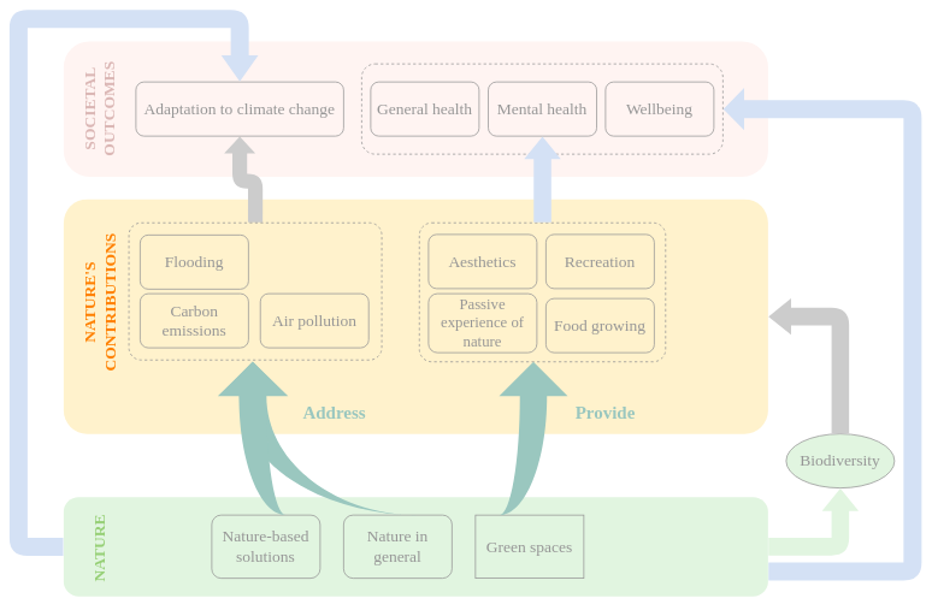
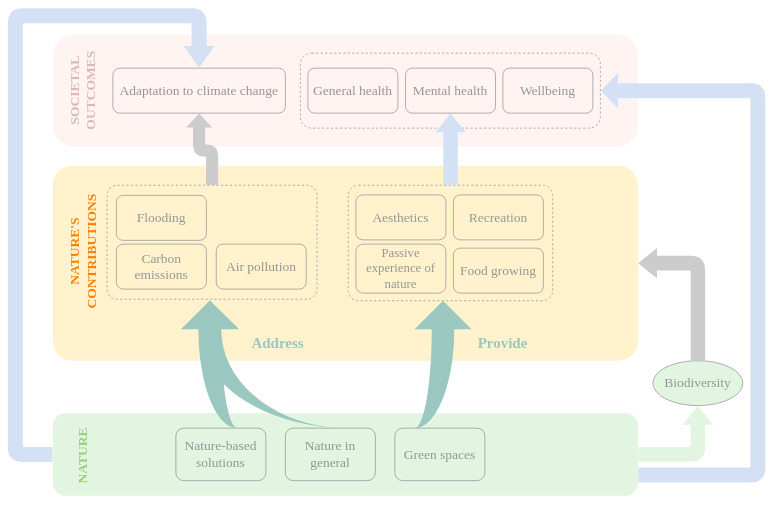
  <mxCell id="0" />
  <mxCell id="1" parent="0" />
  <mxCell id="2" value="" style="rounded=1;whiteSpace=wrap;html=1;fontFamily=CMU Sans Serif;fontSize=18;strokeColor=none;arcSize=19;fillColor=#FFF4F2;" vertex="1" parent="1"><mxGeometry x="70" y="45" width="780" height="150" as="geometry" /></mxCell>
  <mxCell id="3" value="" style="rounded=1;whiteSpace=wrap;html=1;fontFamily=CMU Sans Serif;FType=g;fontSize=16;strokeColor=none;fillColor=#E1F5E0;" vertex="1" parent="1"><mxGeometry x="70" y="550" width="780" height="110" as="geometry" /></mxCell>
  <mxCell id="4" value="" style="rounded=1;whiteSpace=wrap;html=1;fontFamily=CMU Sans Serif;fontSize=18;fillColor=none;strokeColor=#969696;fontColor=#969696;dashed=1;" vertex="1" parent="1"><mxGeometry x="400" y="70" width="400" height="100" as="geometry" /></mxCell>
  <mxCell id="5" value="" style="rounded=1;whiteSpace=wrap;html=1;fontFamily=CMU Sans Serif;fontSize=18;strokeColor=none;fillColor=#FFF2CC;arcSize=10;" vertex="1" parent="1"><mxGeometry x="70" y="220" width="780" height="260" as="geometry" /></mxCell>
  <mxCell id="6" value="" style="rounded=1;whiteSpace=wrap;html=1;fillColor=none;fontFamily=CMU Sans Serif;fontSize=18;arcSize=9;strokeColor=#969696;dashed=1;" vertex="1" parent="1"><mxGeometry x="463.87" y="246.13" width="272.67" height="154" as="geometry" /></mxCell>
  <mxCell id="7" style="edgeStyle=orthogonalEdgeStyle;shape=flexArrow;rounded=1;orthogonalLoop=1;jettySize=auto;html=1;exitX=0.5;exitY=0;exitDx=0;exitDy=0;shadow=0;dashed=1;fillColor=#CCCCCC;fontFamily=CMU Sans Serif;fontSize=18;fontColor=#969696;strokeColor=none;width=16.279;endSize=5.918;endWidth=17.319;entryX=0.5;entryY=1;entryDx=0;entryDy=0;" edge="1" parent="1" source="8" target="22"><mxGeometry relative="1" as="geometry"><Array as="points"><mxPoint x="282" y="200" /><mxPoint x="265" y="200" /></Array></mxGeometry></mxCell>
  <mxCell id="8" value="" style="rounded=1;whiteSpace=wrap;html=1;fillColor=none;fontFamily=CMU Sans Serif;fontSize=18;arcSize=9;strokeColor=#969696;dashed=1;" vertex="1" parent="1"><mxGeometry x="142.25" y="246.13" width="280" height="152" as="geometry" /></mxCell>
  <mxCell id="9" value="Nature in general" style="rounded=1;whiteSpace=wrap;html=1;fontFamily=CMU Sans Serif;FType=g;fontSize=18;fillColor=none;fontColor=#969696;strokeColor=#969696;" vertex="1" parent="1"><mxGeometry x="380" y="570" width="120" height="70" as="geometry" /></mxCell>
- <mxCell id="10" value="Green spaces" style="whiteSpace=wrap;html=1;fontFamily=CMU Sans Serif;FType=g;fontSize=18;fillColor=none;fontColor=#969696;fontStyle=0;strokeColor=#969696;rounded=0;" vertex="1" parent="1"><mxGeometry x="526" y="570" width="120" height="70" as="geometry" /></mxCell>
+ <mxCell id="10" value="Green spaces" style="rounded=1;whiteSpace=wrap;html=1;fontFamily=CMU Sans Serif;FType=g;fontSize=18;fillColor=none;fontColor=#969696;fontStyle=0;strokeColor=#969696;" vertex="1" parent="1"><mxGeometry x="526" y="570" width="120" height="70" as="geometry" /></mxCell>
  <mxCell id="11" value="Nature-based solutions" style="rounded=1;whiteSpace=wrap;html=1;fontFamily=CMU Sans Serif;FType=g;fontSize=18;fillColor=none;fontColor=#969696;strokeColor=#969696;" vertex="1" parent="1"><mxGeometry x="234" y="570" width="120" height="70" as="geometry" /></mxCell>
  <mxCell id="12" value="Flooding" style="rounded=1;whiteSpace=wrap;html=1;fillColor=none;fontFamily=CMU Sans Serif;FType=g;fontSize=18;fontColor=#969696;strokeColor=#969696;" vertex="1" parent="1"><mxGeometry x="154.68" y="259.63" width="120" height="60" as="geometry" /></mxCell>
  <mxCell id="13" value="Air pollution" style="rounded=1;whiteSpace=wrap;html=1;fillColor=none;fontFamily=CMU Sans Serif;FType=g;fontSize=18;fontColor=#969696;strokeColor=#969696;" vertex="1" parent="1"><mxGeometry x="287.81" y="324.63" width="120" height="60" as="geometry" /></mxCell>
  <mxCell id="14" value="Carbon emissions" style="rounded=1;whiteSpace=wrap;html=1;fillColor=none;fontFamily=CMU Sans Serif;FType=g;fontSize=18;fontColor=#969696;strokeColor=#969696;" vertex="1" parent="1"><mxGeometry x="154.68" y="324.63" width="120" height="60" as="geometry" /></mxCell>
  <mxCell id="15" value="Recreation" style="rounded=1;whiteSpace=wrap;html=1;fillColor=none;fontFamily=CMU Sans Serif;FType=g;fontSize=18;fontColor=#969696;strokeColor=#969696;" vertex="1" parent="1"><mxGeometry x="604" y="259" width="120" height="60" as="geometry" /></mxCell>
  <mxCell id="16" value="Passive experience of nature" style="rounded=1;whiteSpace=wrap;html=1;fillColor=none;fontFamily=CMU Sans Serif;FType=g;fontSize=17;fontColor=#969696;strokeColor=#969696;" vertex="1" parent="1"><mxGeometry x="474" y="324.63" width="120" height="65.37" as="geometry" /></mxCell>
  <mxCell id="17" value="Food growing" style="rounded=1;whiteSpace=wrap;html=1;fillColor=none;fontFamily=CMU Sans Serif;FType=g;fontSize=18;fontColor=#969696;strokeColor=#969696;" vertex="1" parent="1"><mxGeometry x="604" y="330" width="120" height="60" as="geometry" /></mxCell>
  <mxCell id="18" value="Aesthetics" style="rounded=1;whiteSpace=wrap;html=1;fillColor=none;fontFamily=CMU Sans Serif;FType=g;fontSize=18;fontColor=#969696;strokeColor=#969696;" vertex="1" parent="1"><mxGeometry x="474" y="259" width="120" height="60" as="geometry" /></mxCell>
  <mxCell id="19" value="Biodiversity" style="ellipse;whiteSpace=wrap;html=1;fontFamily=CMU Sans Serif;FType=g;fontSize=18;fillColor=#E1F5E0;fontColor=#969696;strokeColor=#969696;" vertex="1" parent="1"><mxGeometry x="870" y="480" width="120" height="60" as="geometry" /></mxCell>
  <mxCell id="20" value="Mental health" style="rounded=1;whiteSpace=wrap;html=1;fillColor=none;fontFamily=CMU Sans Serif;FType=g;fontSize=18;strokeColor=#969696;fontColor=#969696;" vertex="1" parent="1"><mxGeometry x="540.2" y="90" width="120" height="60" as="geometry" /></mxCell>
  <mxCell id="21" value="General health" style="rounded=1;whiteSpace=wrap;html=1;fillColor=none;fontFamily=CMU Sans Serif;FType=g;fontSize=18;strokeColor=#969696;fontColor=#969696;" vertex="1" parent="1"><mxGeometry x="410" y="90" width="120" height="60" as="geometry" /></mxCell>
  <mxCell id="22" value="Adaptation to climate change" style="rounded=1;whiteSpace=wrap;html=1;fillColor=none;fontFamily=CMU Sans Serif;FType=g;fontSize=18;strokeColor=#969696;fontColor=#969696;" vertex="1" parent="1"><mxGeometry x="150" y="90" width="230" height="60" as="geometry" /></mxCell>
  <mxCell id="23" value="Address" style="text;html=1;strokeColor=none;fillColor=none;align=center;verticalAlign=middle;whiteSpace=wrap;rounded=0;fontSize=20;fontFamily=CMU Sans Serif;fontStyle=1;fontColor=#9AC7BF;" vertex="1" parent="1"><mxGeometry x="350" y="446.26" width="40" height="20" as="geometry" /></mxCell>
  <mxCell id="24" value="Provide" style="text;html=1;strokeColor=none;fillColor=none;align=center;verticalAlign=middle;whiteSpace=wrap;rounded=0;fontSize=20;fontFamily=CMU Sans Serif;fontStyle=1;fontColor=#9AC7BF;" vertex="1" parent="1"><mxGeometry x="650" y="446.26" width="40" height="20" as="geometry" /></mxCell>
  <mxCell id="25" style="rounded=1;orthogonalLoop=1;jettySize=auto;html=1;exitX=1;exitY=0.75;exitDx=0;exitDy=0;fontFamily=CMU Sans Serif;fontSize=18;shape=flexArrow;edgeStyle=orthogonalEdgeStyle;sketch=0;shadow=0;strokeColor=none;width=20;endSize=7.345;endWidth=26;entryX=1;entryY=0.5;entryDx=0;entryDy=0;fillColor=#D4E1F5;" edge="1" parent="1" source="3" target="4"><mxGeometry relative="1" as="geometry"><mxPoint x="625" y="606.88" as="sourcePoint" /><mxPoint x="930" y="150" as="targetPoint" /><Array as="points"><mxPoint x="1010" y="633" /><mxPoint x="1010" y="120" /></Array></mxGeometry></mxCell>
  <mxCell id="26" value="NATURE'S CONTRIBUTIONS" style="text;html=1;strokeColor=none;fillColor=none;align=center;verticalAlign=middle;whiteSpace=wrap;rounded=0;fontFamily=CMU Sans Serif;fontSize=18;rotation=-90;fontStyle=1;fontColor=#FF8000;" vertex="1" parent="1"><mxGeometry x="90" y="324.63" width="40" height="20" as="geometry" /></mxCell>
  <mxCell id="27" value="NATURE" style="text;html=1;strokeColor=none;fillColor=none;align=center;verticalAlign=middle;whiteSpace=wrap;rounded=0;fontFamily=CMU Sans Serif;fontSize=18;rotation=-90;fontStyle=1;fontColor=#97D077;" vertex="1" parent="1"><mxGeometry x="90" y="596.88" width="40" height="20" as="geometry" /></mxCell>
  <mxCell id="28" value="" style="html=1;shadow=0;dashed=0;align=center;verticalAlign=middle;shape=mxgraph.arrows2.jumpInArrow;dy=15;dx=38;arrowHead=78;fontFamily=CMU Sans Serif;fontSize=18;flipH=1;flipV=1;rotation=90;strokeColor=none;fontColor=#9AC7BF;fillColor=#9AC7BF;" vertex="1" parent="1"><mxGeometry x="267.29" y="373.29" width="170" height="223.43" as="geometry" /></mxCell>
  <mxCell id="29" value="" style="html=1;shadow=0;dashed=0;align=center;verticalAlign=middle;shape=mxgraph.arrows2.jumpInArrow;dy=15;dx=38;arrowHead=78;fontFamily=CMU Sans Serif;fontSize=18;flipH=1;flipV=0;rotation=90;strokeColor=none;fillColor=#9AC7BF;" vertex="1" parent="1"><mxGeometry x="505.17" y="447.03" width="170" height="75.94" as="geometry" /></mxCell>
  <mxCell id="30" value="Wellbeing" style="rounded=1;whiteSpace=wrap;html=1;fillColor=none;fontFamily=CMU Sans Serif;FType=g;fontSize=18;strokeColor=#969696;fontColor=#969696;" vertex="1" parent="1"><mxGeometry x="670" y="90" width="120" height="60" as="geometry" /></mxCell>
  <mxCell id="31" value="" style="html=1;shadow=0;dashed=0;align=center;verticalAlign=middle;shape=mxgraph.arrows2.jumpInArrow;dy=15;dx=38;arrowHead=78;fontFamily=CMU Sans Serif;fontSize=18;flipH=1;flipV=1;rotation=90;strokeColor=none;fontColor=#9AC7BF;fillColor=#9AC7BF;" vertex="1" parent="1"><mxGeometry x="194.12" y="448.13" width="170" height="73.74" as="geometry" /></mxCell>
  <mxCell id="32" style="edgeStyle=orthogonalEdgeStyle;shape=flexArrow;rounded=1;orthogonalLoop=1;jettySize=auto;html=1;exitX=0.5;exitY=0;exitDx=0;exitDy=0;shadow=0;fontFamily=CMU Sans Serif;fontSize=18;strokeColor=none;width=19.444;endSize=8;endWidth=20.154;entryX=0.5;entryY=1;entryDx=0;entryDy=0;fillColor=#D4E1F5;" edge="1" parent="1" source="6" target="20"><mxGeometry relative="1" as="geometry"><mxPoint x="697.3" y="227" as="sourcePoint" /><mxPoint x="570" y="170" as="targetPoint" /><Array as="points"><mxPoint x="600" y="246" /></Array></mxGeometry></mxCell>
  <mxCell id="33" style="edgeStyle=orthogonalEdgeStyle;shape=flexArrow;rounded=1;orthogonalLoop=1;jettySize=auto;html=1;exitX=1;exitY=0.5;exitDx=0;exitDy=0;shadow=0;fontFamily=CMU Sans Serif;fontSize=18;strokeColor=none;width=19.444;endSize=8;endWidth=20.154;fillColor=#E1F5E0;" edge="1" parent="1" source="3" target="19"><mxGeometry relative="1" as="geometry"><mxPoint x="940" y="632" as="sourcePoint" /><mxPoint x="940" y="550" as="targetPoint" /><Array as="points" /></mxGeometry></mxCell>
  <mxCell id="34" style="edgeStyle=orthogonalEdgeStyle;shape=flexArrow;rounded=1;orthogonalLoop=1;jettySize=auto;html=1;exitX=0.5;exitY=0;exitDx=0;exitDy=0;shadow=0;fontFamily=CMU Sans Serif;fontSize=18;strokeColor=none;fillColor=#CCCCCC;width=19.444;endSize=8;endWidth=20.154;entryX=1;entryY=0.5;entryDx=0;entryDy=0;" edge="1" parent="1" source="19" target="5"><mxGeometry relative="1" as="geometry"><mxPoint x="980" y="383" as="sourcePoint" /><mxPoint x="980" y="301" as="targetPoint" /><Array as="points"><mxPoint x="930" y="350" /></Array></mxGeometry></mxCell>
  <mxCell id="35" value="SOCIETAL OUTCOMES" style="text;html=1;strokeColor=none;fillColor=none;align=center;verticalAlign=middle;whiteSpace=wrap;rounded=0;fontFamily=CMU Sans Serif;fontSize=18;rotation=-90;fontStyle=1;fontColor=#DBB7B5;" vertex="1" parent="1"><mxGeometry x="90" y="110" width="40" height="20" as="geometry" /></mxCell>
  <mxCell id="36" style="edgeStyle=orthogonalEdgeStyle;shape=flexArrow;rounded=1;orthogonalLoop=1;jettySize=auto;html=1;exitX=0;exitY=0.5;exitDx=0;exitDy=0;entryX=0.5;entryY=0;entryDx=0;entryDy=0;shadow=0;dashed=1;fontFamily=CMU Sans Serif;fontSize=19;fontColor=#97D077;width=20;endSize=9.331;strokeColor=none;fillColor=#D4E1F5;" edge="1" parent="1" source="3" target="22"><mxGeometry relative="1" as="geometry"><mxPoint x="70" y="605" as="sourcePoint" /><mxPoint x="110" y="120" as="targetPoint" /><Array as="points"><mxPoint x="20" y="605" /><mxPoint x="20" y="20" /><mxPoint x="265" y="20" /></Array></mxGeometry></mxCell>
